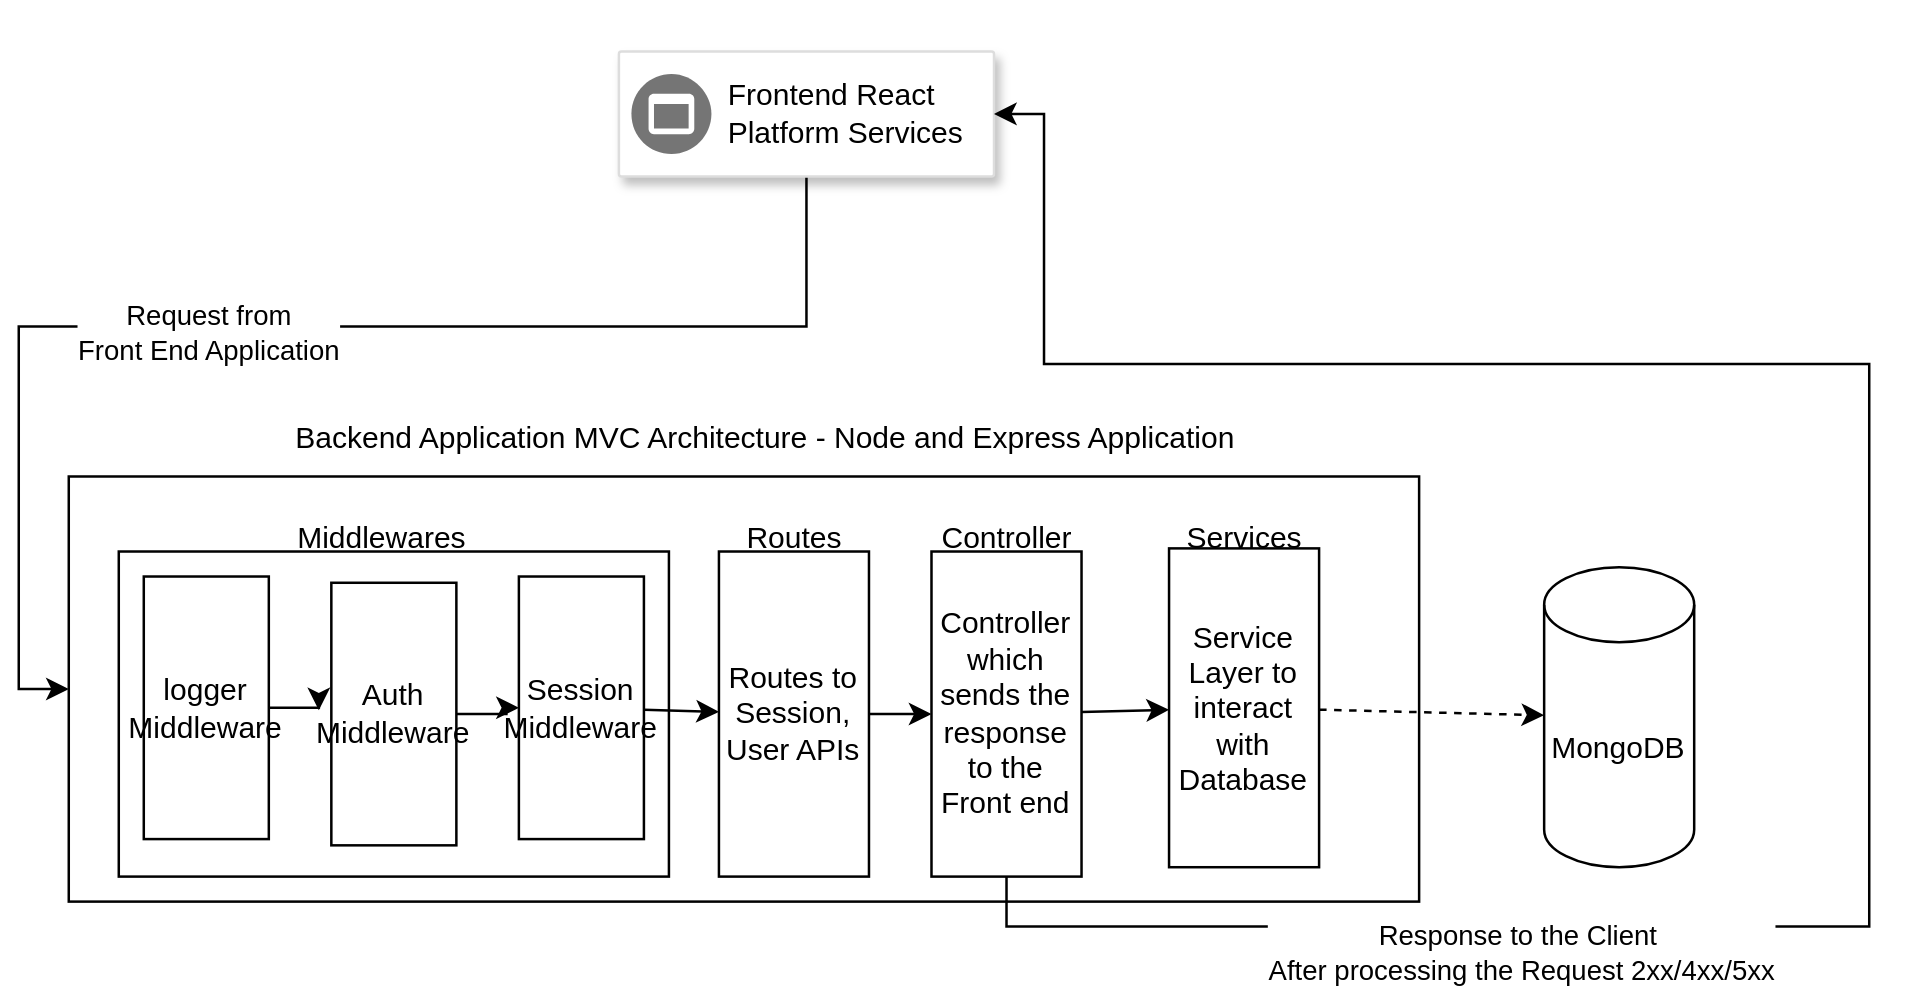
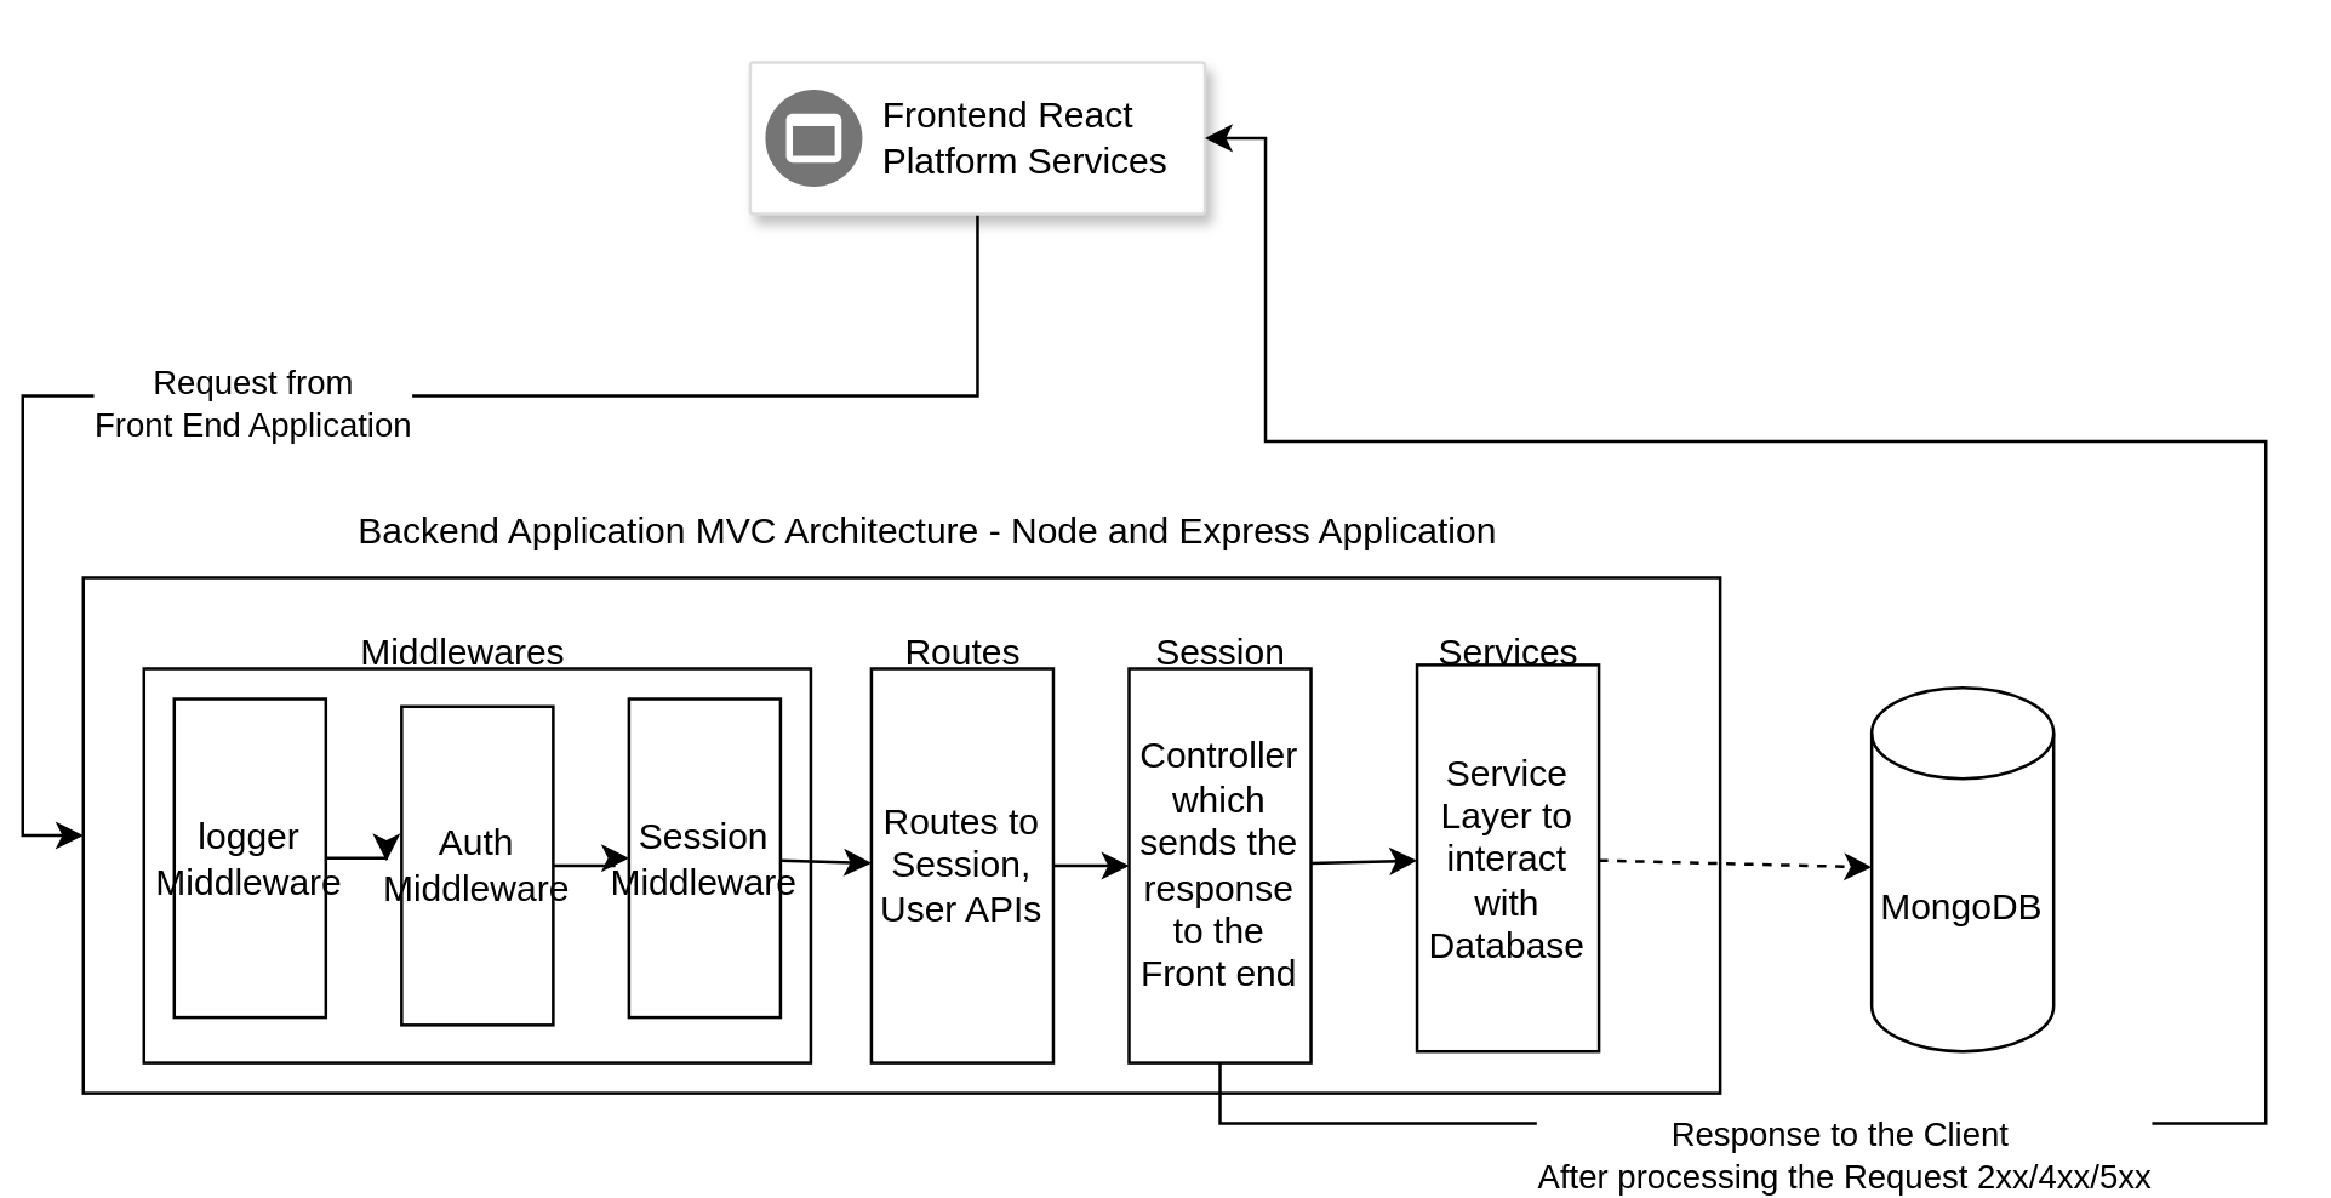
  <mxCell id="0" />
  <mxCell id="1" parent="0" />
  <mxCell id="2" value="" style="rounded=0;whiteSpace=wrap;html=1;fontStyle=1" vertex="1" parent="1"><mxGeometry x="20" y="190" width="540" height="170" as="geometry" /></mxCell>
  <mxCell id="3" value="Backend Application MVC Architecture - Node and Express Application&amp;nbsp;" style="text;html=1;align=center;verticalAlign=middle;resizable=0;points=[];autosize=1;strokeColor=none;fillColor=none;" vertex="1" parent="1"><mxGeometry x="100" y="160" width="400" height="30" as="geometry" /></mxCell>
  <mxCell id="4" value="" style="rounded=0;whiteSpace=wrap;html=1;" vertex="1" parent="1"><mxGeometry x="40" y="220" width="220" height="130" as="geometry" /></mxCell>
  <mxCell id="5" value="MongoDB" style="shape=cylinder3;whiteSpace=wrap;html=1;boundedLbl=1;backgroundOutline=1;size=15;" vertex="1" parent="1"><mxGeometry x="610" y="226.25" width="60" height="120" as="geometry" /></mxCell>
  <mxCell id="6" value="Middlewares" style="text;html=1;align=center;verticalAlign=middle;resizable=0;points=[];autosize=1;strokeColor=none;fillColor=none;" vertex="1" parent="1"><mxGeometry x="100" y="200" width="90" height="30" as="geometry" /></mxCell>
  <mxCell id="7" value="" style="edgeStyle=orthogonalEdgeStyle;rounded=0;orthogonalLoop=1;jettySize=auto;html=1;" edge="1" parent="1" source="8" target="10"><mxGeometry relative="1" as="geometry" /></mxCell>
  <mxCell id="8" value="Auth Middleware&lt;br&gt;" style="rounded=0;whiteSpace=wrap;html=1;" vertex="1" parent="1"><mxGeometry x="125" y="232.5" width="50" height="105" as="geometry" /></mxCell>
  <mxCell id="9" value="" style="edgeStyle=none;rounded=0;orthogonalLoop=1;jettySize=auto;html=1;" edge="1" parent="1" source="10" target="18"><mxGeometry relative="1" as="geometry" /></mxCell>
  <mxCell id="10" value="Session&lt;br&gt;Middleware" style="rounded=0;whiteSpace=wrap;html=1;" vertex="1" parent="1"><mxGeometry x="200" y="230" width="50" height="105" as="geometry" /></mxCell>
  <mxCell id="11" value="" style="edgeStyle=orthogonalEdgeStyle;rounded=0;orthogonalLoop=1;jettySize=auto;html=1;" edge="1" parent="1" source="12"><mxGeometry relative="1" as="geometry"><mxPoint x="120" y="283" as="targetPoint" /></mxGeometry></mxCell>
  <mxCell id="12" value="logger Middleware" style="rounded=0;whiteSpace=wrap;html=1;" vertex="1" parent="1"><mxGeometry x="50" y="230" width="50" height="105" as="geometry" /></mxCell>
  <mxCell id="13" style="edgeStyle=orthogonalEdgeStyle;rounded=0;orthogonalLoop=1;jettySize=auto;html=1;exitX=0.5;exitY=1;exitDx=0;exitDy=0;entryX=0;entryY=0.5;entryDx=0;entryDy=0;" edge="1" parent="1" source="15" target="2"><mxGeometry relative="1" as="geometry" /></mxCell>
  <mxCell id="14" value="Request from &lt;br&gt;Front End Application" style="edgeLabel;html=1;align=center;verticalAlign=middle;resizable=0;points=[];" vertex="1" connectable="0" parent="13"><mxGeometry x="0.11" y="2" relative="1" as="geometry"><mxPoint as="offset" /></mxGeometry></mxCell>
  <mxCell id="15" value="" style="strokeColor=#dddddd;shadow=1;strokeWidth=1;rounded=1;absoluteArcSize=1;arcSize=2;" vertex="1" parent="1"><mxGeometry x="240" y="20" width="150" height="50" as="geometry" /></mxCell>
  <mxCell id="16" value="Frontend React&lt;br&gt;Platform Services" style="sketch=0;dashed=0;connectable=0;html=1;fillColor=#757575;strokeColor=none;shape=mxgraph.gcp2.frontend_platform_services;part=1;labelPosition=right;verticalLabelPosition=middle;align=left;verticalAlign=middle;spacingLeft=5;fontSize=12;" vertex="1" parent="15"><mxGeometry y="0.5" width="32" height="32" relative="1" as="geometry"><mxPoint x="5" y="-16" as="offset" /></mxGeometry></mxCell>
  <mxCell id="17" value="" style="edgeStyle=none;rounded=0;orthogonalLoop=1;jettySize=auto;html=1;" edge="1" parent="1" source="18" target="23"><mxGeometry relative="1" as="geometry" /></mxCell>
  <mxCell id="18" value="Routes to Session, User APIs" style="rounded=0;whiteSpace=wrap;html=1;" vertex="1" parent="1"><mxGeometry x="280" y="220" width="60" height="130" as="geometry" /></mxCell>
  <mxCell id="19" value="Routes" style="text;html=1;align=center;verticalAlign=middle;resizable=0;points=[];autosize=1;strokeColor=none;fillColor=none;" vertex="1" parent="1"><mxGeometry x="280" y="200" width="60" height="30" as="geometry" /></mxCell>
  <mxCell id="20" value="" style="edgeStyle=none;rounded=0;orthogonalLoop=1;jettySize=auto;html=1;" edge="1" parent="1" source="23" target="26"><mxGeometry relative="1" as="geometry" /></mxCell>
  <mxCell id="21" style="edgeStyle=orthogonalEdgeStyle;rounded=0;orthogonalLoop=1;jettySize=auto;html=1;exitX=0.5;exitY=1;exitDx=0;exitDy=0;entryX=1;entryY=0.5;entryDx=0;entryDy=0;" edge="1" parent="1" source="23" target="15"><mxGeometry relative="1" as="geometry"><mxPoint x="690" y="100" as="targetPoint" /><Array as="points"><mxPoint x="395" y="370" /><mxPoint x="740" y="370" /><mxPoint x="740" y="145" /><mxPoint x="410" y="145" /><mxPoint x="410" y="45" /></Array></mxGeometry></mxCell>
  <mxCell id="22" value="Response to the Client&amp;nbsp;&lt;br&gt;After processing the Request 2xx/4xx/5xx" style="edgeLabel;html=1;align=center;verticalAlign=middle;resizable=0;points=[];" vertex="1" connectable="0" parent="21"><mxGeometry x="-0.567" y="-2" relative="1" as="geometry"><mxPoint y="8" as="offset" /></mxGeometry></mxCell>
  <mxCell id="23" value="Controller which sends the response to the Front end" style="rounded=0;whiteSpace=wrap;html=1;" vertex="1" parent="1"><mxGeometry x="365" y="220" width="60" height="130" as="geometry" /></mxCell>
- <mxCell id="24" value="Controller&lt;br&gt;" style="text;html=1;align=center;verticalAlign=middle;resizable=0;points=[];autosize=1;strokeColor=none;fillColor=none;" vertex="1" parent="1"><mxGeometry x="355" y="200" width="80" height="30" as="geometry" /></mxCell>
+ <mxCell id="24" value="Session&lt;br&gt;" style="text;html=1;align=center;verticalAlign=middle;resizable=0;points=[];autosize=1;strokeColor=none;fillColor=none;" vertex="1" parent="1"><mxGeometry x="355" y="200" width="80" height="30" as="geometry" /></mxCell>
  <mxCell id="25" value="" style="edgeStyle=none;rounded=0;orthogonalLoop=1;jettySize=auto;html=1;dashed=1;" edge="1" parent="1" source="26" target="5"><mxGeometry relative="1" as="geometry" /></mxCell>
  <mxCell id="26" value="Service Layer to interact with Database" style="rounded=0;whiteSpace=wrap;html=1;" vertex="1" parent="1"><mxGeometry x="460" y="218.75" width="60" height="127.5" as="geometry" /></mxCell>
  <mxCell id="27" value="Services&lt;br&gt;" style="text;html=1;align=center;verticalAlign=middle;resizable=0;points=[];autosize=1;strokeColor=none;fillColor=none;" vertex="1" parent="1"><mxGeometry x="455" y="200" width="70" height="30" as="geometry" /></mxCell>
